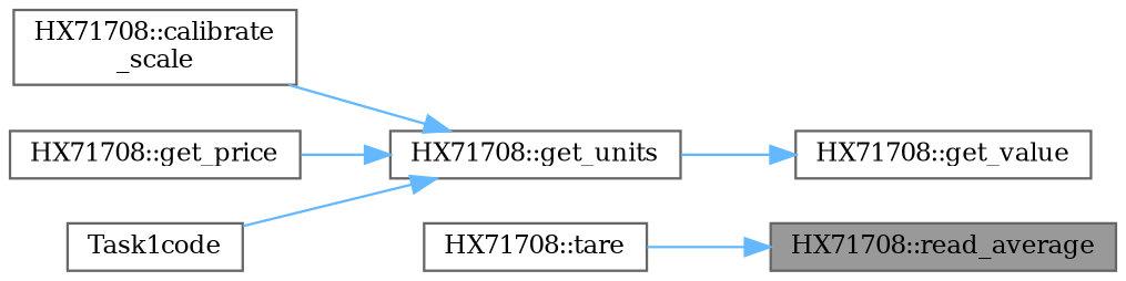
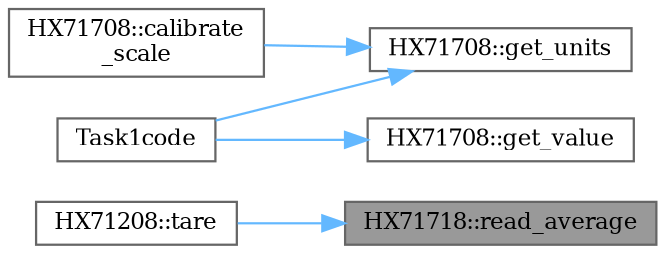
  digraph {
    fontname="DejaVu Serif"
    rankdir=RL
    node [color=grey40 fillcolor=white fontname="DejaVu Serif" fontsize=10 shape=box style=filled]
    edge [color=steelblue1 dir=back fontname="DejaVu Serif" fontsize=10 labelfontname=Helvetica labelfontsize=10 style=solid]
-   n1 [color=gray40 fillcolor=grey60 fontcolor=black height=0.2 label="HX71708::read_average" width=0.4]
-   n2 [height=0.2 label="HX71708::tare" width=0.4]
+   n1 [color=gray40 fillcolor=grey60 fontcolor=black height=0.2 label="HX71718::read_average" width=0.4]
+   n2 [height=0.2 label="HX71208::tare" width=0.4]
    n3 [height=0.2 label="HX71708::calibrate\l_scale" width=0.4]
    n4 [height=0.2 label="HX71708::get_value" width=0.4]
    n5 [height=0.2 label="HX71708::get_units" width=0.4]
-   n6 [height=0.2 label="HX71708::get_price" width=0.4]
    n7 [height=0.2 label=Task1code width=0.4]
    n1 -> n2
-   n4 -> n5
+   n4 -> n7
    n5 -> n3
-   n5 -> n6
    n5 -> n7
  }
